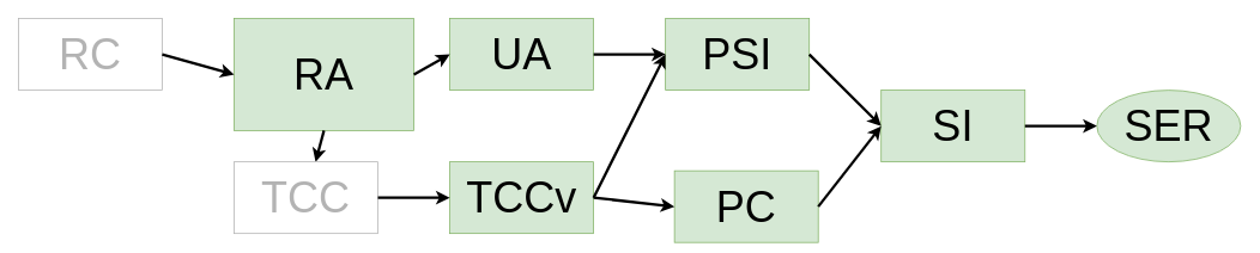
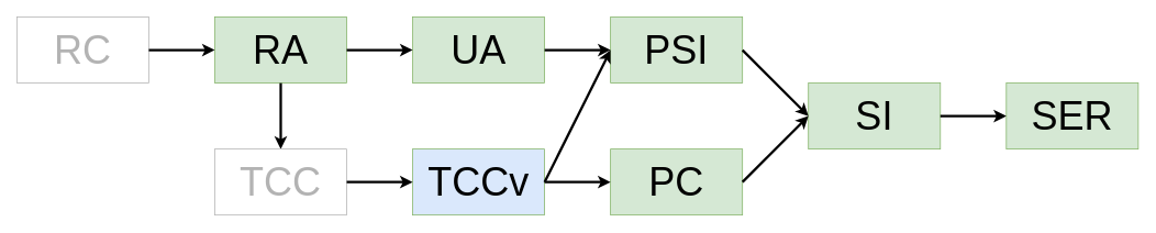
  <mxCell id="0" />
  <mxCell id="1" parent="0" />
  <mxCell id="2" value="&lt;font style=&quot;font-size: 48px;&quot;&gt;SI&lt;/font&gt;" style="rounded=0;whiteSpace=wrap;html=1;fontSize=48;fillColor=#d5e8d4;strokeColor=#82b366;fontStyle=0;fontFamily=Helvetica;" parent="1" vertex="1"><mxGeometry x="980" y="100" width="160" height="80" as="geometry" /></mxCell>
  <mxCell id="3" value="&lt;span style=&quot;font-size: 48px;&quot;&gt;PSI&lt;/span&gt;" style="rounded=0;whiteSpace=wrap;html=1;fontSize=48;fillColor=#d5e8d4;strokeColor=#82b366;fontStyle=0;fontFamily=Helvetica;" parent="1" vertex="1"><mxGeometry x="740" y="20" width="160" height="80" as="geometry" /></mxCell>
- <mxCell id="4" value="&lt;span style=&quot;font-size: 48px;&quot;&gt;RA&lt;/span&gt;" style="rounded=0;whiteSpace=wrap;html=1;fontSize=48;fillColor=#d5e8d4;strokeColor=#82b366;fontStyle=0;fontFamily=Helvetica;" parent="1" vertex="1"><mxGeometry x="260" y="20" width="200" height="125" as="geometry" /></mxCell>
+ <mxCell id="4" value="&lt;span style=&quot;font-size: 48px;&quot;&gt;RA&lt;/span&gt;" style="rounded=0;whiteSpace=wrap;html=1;fontSize=48;fillColor=#d5e8d4;strokeColor=#82b366;fontStyle=0;fontFamily=Helvetica;" parent="1" vertex="1"><mxGeometry x="260" y="20" width="160" height="80" as="geometry" /></mxCell>
  <mxCell id="5" value="&lt;span style=&quot;font-size: 48px;&quot;&gt;&lt;font color=&quot;#b3b3b3&quot; style=&quot;font-size: 48px;&quot;&gt;RC&lt;/font&gt;&lt;/span&gt;" style="rounded=0;whiteSpace=wrap;html=1;strokeColor=#B3B3B3;fontSize=48;fontStyle=0;fontFamily=Helvetica;" parent="1" vertex="1"><mxGeometry y="20" width="160" height="80" as="geometry" x="20" /></mxCell>
  <mxCell id="6" value="&lt;span style=&quot;font-size: 48px;&quot;&gt;UA&lt;/span&gt;" style="rounded=0;whiteSpace=wrap;html=1;fontSize=48;fillColor=#d5e8d4;strokeColor=#82b366;fontStyle=0;fontFamily=Helvetica;" parent="1" vertex="1"><mxGeometry x="500" y="20" width="160" height="80" as="geometry" /></mxCell>
  <mxCell id="7" value="" style="endArrow=classic;html=1;exitX=1;exitY=0.5;exitDx=0;exitDy=0;entryX=0;entryY=0.5;entryDx=0;entryDy=0;strokeWidth=3;fontSize=48;fontStyle=0;fontFamily=Helvetica;" parent="1" source="3" target="2" edge="1"><mxGeometry width="50" height="50" relative="1" as="geometry"><mxPoint x="880" y="-540" as="sourcePoint" /><mxPoint x="880" y="-580" as="targetPoint" /></mxGeometry></mxCell>
  <mxCell id="8" value="" style="endArrow=classic;html=1;entryX=0;entryY=0.5;entryDx=0;entryDy=0;exitX=1;exitY=0.5;exitDx=0;exitDy=0;strokeWidth=3;strokeColor=#000000;fontSize=48;fontStyle=0;fontFamily=Helvetica;" parent="1" source="5" target="4" edge="1"><mxGeometry width="50" height="50" relative="1" as="geometry"><mxPoint x="-29" y="-110" as="sourcePoint" /><mxPoint x="-29" y="-150" as="targetPoint" /></mxGeometry></mxCell>
  <mxCell id="9" value="" style="endArrow=classic;html=1;entryX=0;entryY=0.5;entryDx=0;entryDy=0;exitX=1;exitY=0.5;exitDx=0;exitDy=0;strokeWidth=3;fontSize=48;fontStyle=0;fontFamily=Helvetica;" parent="1" source="4" target="6" edge="1"><mxGeometry width="50" height="50" relative="1" as="geometry"><mxPoint x="910" y="-110" as="sourcePoint" /><mxPoint x="910" y="-150" as="targetPoint" /></mxGeometry></mxCell>
  <mxCell id="10" value="" style="endArrow=classic;html=1;exitX=1;exitY=0.5;exitDx=0;exitDy=0;entryX=0;entryY=0.5;entryDx=0;entryDy=0;strokeWidth=3;fontSize=48;fontStyle=0;fontFamily=Helvetica;" parent="1" source="6" target="3" edge="1"><mxGeometry width="50" height="50" relative="1" as="geometry"><mxPoint x="920" y="-100" as="sourcePoint" /><mxPoint x="800" y="-320" as="targetPoint" /></mxGeometry></mxCell>
- <mxCell id="11" value="&lt;font style=&quot;font-size: 48px;&quot;&gt;&lt;font style=&quot;font-size: 48px;&quot;&gt;TCCv&lt;/font&gt;&lt;br style=&quot;font-size: 48px;&quot;&gt;&lt;/font&gt;" style="rounded=0;whiteSpace=wrap;html=1;fontSize=48;fillColor=#d5e8d4;strokeColor=#82b366;fontStyle=0;fontFamily=Helvetica;" parent="1" vertex="1"><mxGeometry x="500" y="180" width="160" height="80" as="geometry" /></mxCell>
+ <mxCell id="11" value="&lt;font style=&quot;font-size: 48px;&quot;&gt;&lt;font style=&quot;font-size: 48px;&quot;&gt;TCCv&lt;/font&gt;&lt;br style=&quot;font-size: 48px;&quot;&gt;&lt;/font&gt;" style="rounded=0;whiteSpace=wrap;html=1;fontSize=48;fillColor=#dae8fc;strokeColor=#82b366;fontStyle=0;fontFamily=Helvetica;" parent="1" vertex="1"><mxGeometry x="500" y="180" width="160" height="80" as="geometry" /></mxCell>
  <mxCell id="12" value="" style="endArrow=classic;html=1;exitX=0.5;exitY=1;exitDx=0;exitDy=0;strokeWidth=3;fontSize=48;fontStyle=0;fontFamily=Helvetica;" parent="1" source="4" target="19" edge="1"><mxGeometry width="50" height="50" relative="1" as="geometry"><mxPoint x="430" y="150" as="sourcePoint" /><mxPoint x="510" y="70" as="targetPoint" /></mxGeometry></mxCell>
  <mxCell id="13" value="" style="endArrow=classic;html=1;exitX=1;exitY=0.5;exitDx=0;exitDy=0;entryX=0;entryY=0.5;entryDx=0;entryDy=0;strokeWidth=3;fontSize=48;fontStyle=0;fontFamily=Helvetica;" parent="1" source="11" target="3" edge="1"><mxGeometry width="50" height="50" relative="1" as="geometry"><mxPoint x="670" y="70" as="sourcePoint" /><mxPoint x="700" y="150" as="targetPoint" /></mxGeometry></mxCell>
- <mxCell id="14" value="&lt;font style=&quot;font-size: 48px;&quot;&gt;SER&lt;/font&gt;" style="ellipse;whiteSpace=wrap;html=1;fontSize=48;fillColor=#d5e8d4;strokeColor=#82b366;fontStyle=0;fontFamily=Helvetica;" parent="1" vertex="1"><mxGeometry x="1220" y="100" width="160" height="80" as="geometry" /></mxCell>
+ <mxCell id="14" value="&lt;font style=&quot;font-size: 48px;&quot;&gt;SER&lt;/font&gt;" style="rounded=0;whiteSpace=wrap;html=1;fontSize=48;fillColor=#d5e8d4;strokeColor=#82b366;fontStyle=0;fontFamily=Helvetica;" parent="1" vertex="1"><mxGeometry x="1220" y="100" width="160" height="80" as="geometry" /></mxCell>
  <mxCell id="15" value="" style="endArrow=classic;html=1;exitX=1;exitY=0.5;exitDx=0;exitDy=0;entryX=0;entryY=0.5;entryDx=0;entryDy=0;strokeWidth=3;fontSize=48;fontStyle=0;fontFamily=Helvetica;" parent="1" source="2" target="14" edge="1"><mxGeometry width="50" height="50" relative="1" as="geometry"><mxPoint x="910" y="150" as="sourcePoint" /><mxPoint x="990" y="150" as="targetPoint" /></mxGeometry></mxCell>
- <mxCell id="16" value="&lt;span style=&quot;font-size: 48px;&quot;&gt;PC&lt;/span&gt;" style="rounded=0;whiteSpace=wrap;html=1;fontSize=48;fillColor=#d5e8d4;strokeColor=#82b366;fontStyle=0;fontFamily=Helvetica;" parent="1" vertex="1"><mxGeometry x="750" y="190" width="160" height="80" as="geometry" /></mxCell>
+ <mxCell id="16" value="&lt;span style=&quot;font-size: 48px;&quot;&gt;PC&lt;/span&gt;" style="rounded=0;whiteSpace=wrap;html=1;fontSize=48;fillColor=#d5e8d4;strokeColor=#82b366;fontStyle=0;fontFamily=Helvetica;" parent="1" vertex="1"><mxGeometry x="740" y="180" width="160" height="80" as="geometry" /></mxCell>
  <mxCell id="17" value="" style="endArrow=classic;html=1;entryX=0;entryY=0.5;entryDx=0;entryDy=0;exitX=1;exitY=0.5;exitDx=0;exitDy=0;strokeWidth=3;fontSize=48;fontStyle=0;fontFamily=Helvetica;" parent="1" source="11" target="16" edge="1"><mxGeometry width="50" height="50" relative="1" as="geometry"><mxPoint x="430" y="70" as="sourcePoint" /><mxPoint x="510" y="230" as="targetPoint" /></mxGeometry></mxCell>
  <mxCell id="18" value="" style="endArrow=classic;html=1;entryX=0;entryY=0.5;entryDx=0;entryDy=0;exitX=1;exitY=0.5;exitDx=0;exitDy=0;strokeWidth=3;fontSize=48;fontStyle=0;fontFamily=Helvetica;" parent="1" source="16" target="2" edge="1"><mxGeometry width="50" height="50" relative="1" as="geometry"><mxPoint x="440" y="80" as="sourcePoint" /><mxPoint x="520" y="240" as="targetPoint" /></mxGeometry></mxCell>
  <mxCell id="19" value="&lt;font style=&quot;font-size: 48px;&quot;&gt;&lt;font color=&quot;#b3b3b3&quot; style=&quot;font-size: 48px;&quot;&gt;TCC&lt;/font&gt;&lt;br style=&quot;font-size: 48px;&quot;&gt;&lt;/font&gt;" style="rounded=0;whiteSpace=wrap;html=1;strokeColor=#B3B3B3;fontSize=48;fontStyle=0;fontFamily=Helvetica;" parent="1" vertex="1"><mxGeometry x="260" y="180" width="160" height="80" as="geometry" /></mxCell>
  <mxCell id="20" value="" style="endArrow=classic;html=1;entryX=0;entryY=0.5;entryDx=0;entryDy=0;exitX=1;exitY=0.5;exitDx=0;exitDy=0;strokeWidth=3;fontSize=48;fontStyle=0;fontFamily=Helvetica;" parent="1" source="19" target="11" edge="1"><mxGeometry width="50" height="50" relative="1" as="geometry"><mxPoint x="430" y="70" as="sourcePoint" /><mxPoint x="510" y="230" as="targetPoint" /></mxGeometry></mxCell>
